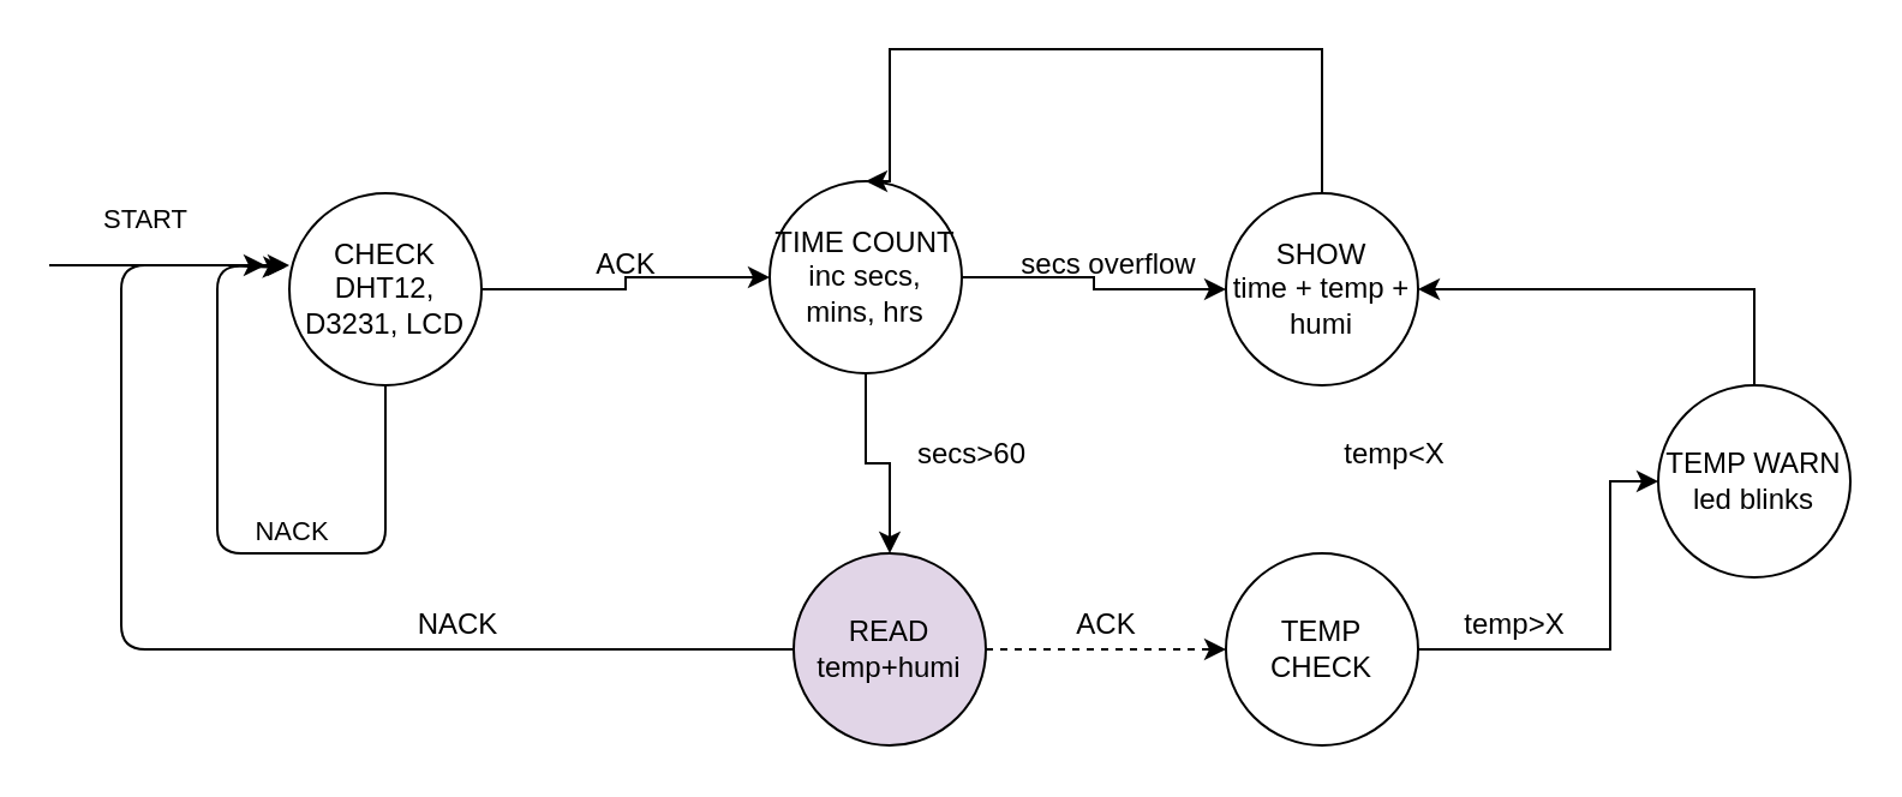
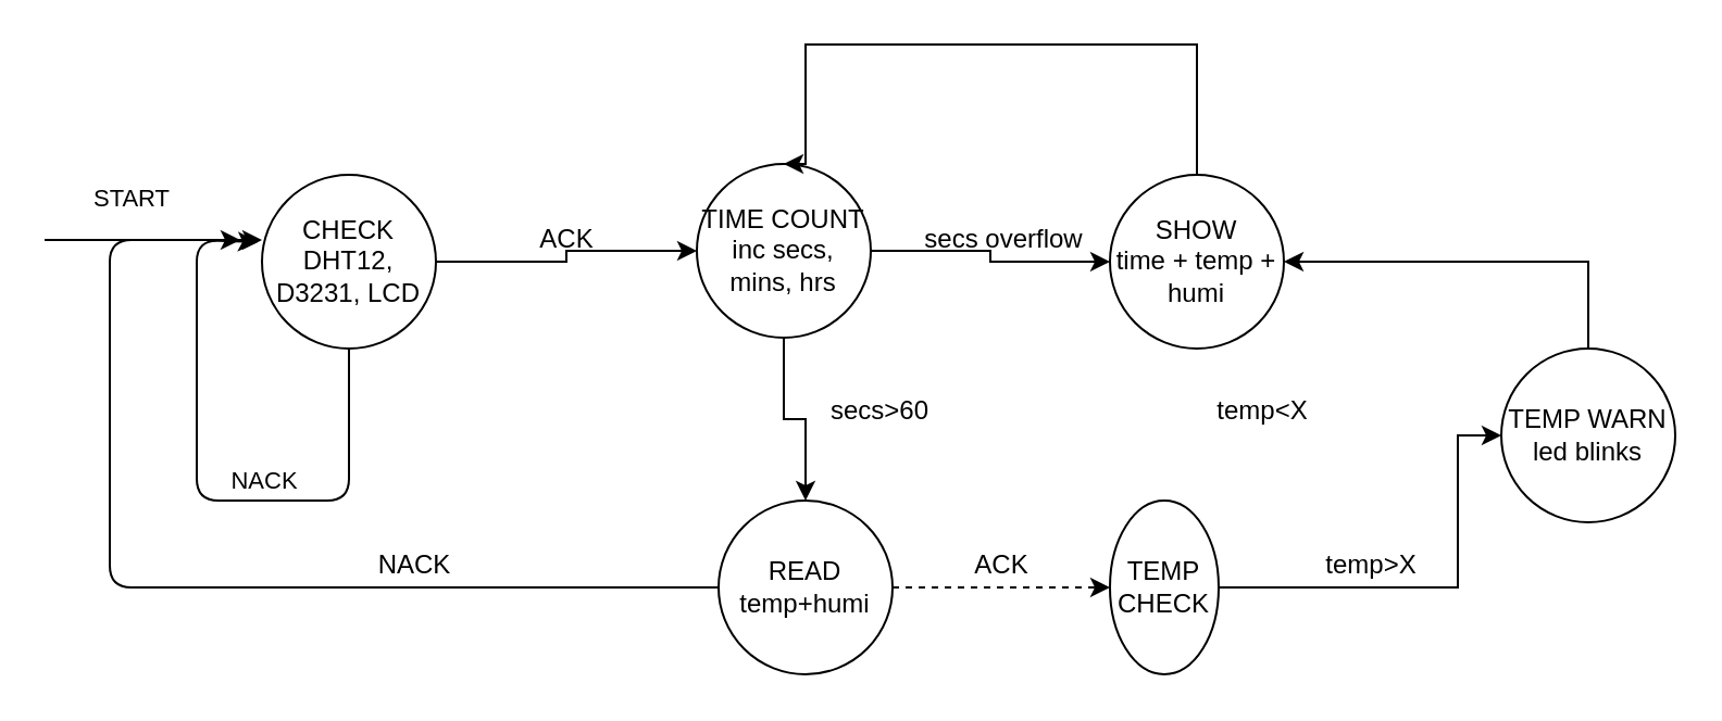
  <mxCell id="0" />
  <mxCell id="1" parent="0" />
  <mxCell id="2" style="edgeStyle=orthogonalEdgeStyle;rounded=0;orthogonalLoop=1;jettySize=auto;html=1;entryX=0;entryY=0.5;entryDx=0;entryDy=0;" edge="1" parent="1" source="3" target="6"><mxGeometry relative="1" as="geometry" /></mxCell>
  <mxCell id="3" value="CHECK&lt;br&gt;DHT12, D3231, LCD" style="ellipse;whiteSpace=wrap;html=1;aspect=fixed;" vertex="1" parent="1"><mxGeometry x="120" y="80" width="80" height="80" as="geometry" /></mxCell>
  <mxCell id="4" value="" style="edgeStyle=orthogonalEdgeStyle;rounded=0;orthogonalLoop=1;jettySize=auto;html=1;" edge="1" parent="1" source="6" target="10"><mxGeometry relative="1" as="geometry" /></mxCell>
  <mxCell id="5" style="edgeStyle=orthogonalEdgeStyle;rounded=0;orthogonalLoop=1;jettySize=auto;html=1;entryX=0.5;entryY=0;entryDx=0;entryDy=0;" edge="1" parent="1" source="6" target="8"><mxGeometry relative="1" as="geometry" /></mxCell>
  <mxCell id="6" value="TIME COUNT&lt;br&gt;inc secs, mins, hrs" style="ellipse;whiteSpace=wrap;html=1;aspect=fixed;" vertex="1" parent="1"><mxGeometry x="320" y="75" width="80" height="80" as="geometry" /></mxCell>
  <mxCell id="7" style="edgeStyle=orthogonalEdgeStyle;rounded=0;orthogonalLoop=1;jettySize=auto;html=1;entryX=0;entryY=0.5;entryDx=0;entryDy=0;dashed=1;" edge="1" parent="1" source="8" target="13"><mxGeometry relative="1" as="geometry" /></mxCell>
- <mxCell id="8" value="READ&lt;br&gt;temp+humi" style="ellipse;whiteSpace=wrap;html=1;aspect=fixed;fillColor=#e1d5e7;" vertex="1" parent="1"><mxGeometry x="330" y="230" width="80" height="80" as="geometry" /></mxCell>
+ <mxCell id="8" value="READ&lt;br&gt;temp+humi" style="ellipse;whiteSpace=wrap;html=1;aspect=fixed;" vertex="1" parent="1"><mxGeometry x="330" y="230" width="80" height="80" as="geometry" /></mxCell>
  <mxCell id="9" style="edgeStyle=orthogonalEdgeStyle;rounded=0;orthogonalLoop=1;jettySize=auto;html=1;entryX=0.5;entryY=0;entryDx=0;entryDy=0;" edge="1" parent="1" source="10" target="6"><mxGeometry relative="1" as="geometry"><mxPoint x="370" y="20" as="targetPoint" /><Array as="points"><mxPoint x="550" y="20" /><mxPoint x="370" y="20" /></Array></mxGeometry></mxCell>
  <mxCell id="10" value="SHOW&lt;br&gt;time + temp + humi" style="ellipse;whiteSpace=wrap;html=1;aspect=fixed;" vertex="1" parent="1"><mxGeometry x="510" y="80" width="80" height="80" as="geometry" /></mxCell>
  <mxCell id="11" value="secs overflow" style="text;html=1;align=center;verticalAlign=middle;resizable=0;points=[];autosize=1;strokeColor=none;" vertex="1" parent="1"><mxGeometry x="416" y="100" width="90" height="20" as="geometry" /></mxCell>
  <mxCell id="12" value="" style="edgeStyle=orthogonalEdgeStyle;rounded=0;orthogonalLoop=1;jettySize=auto;html=1;" edge="1" parent="1" source="13" target="15"><mxGeometry relative="1" as="geometry"><Array as="points"><mxPoint x="670" y="270" /><mxPoint x="670" y="200" /></Array></mxGeometry></mxCell>
- <mxCell id="13" value="TEMP CHECK" style="ellipse;whiteSpace=wrap;html=1;aspect=fixed;" vertex="1" parent="1"><mxGeometry x="510" y="230" width="80" height="80" as="geometry" /></mxCell>
+ <mxCell id="13" value="TEMP CHECK" style="ellipse;whiteSpace=wrap;html=1;aspect=fixed;" vertex="1" parent="1"><mxGeometry x="510" y="230" width="50" height="80" as="geometry" /></mxCell>
  <mxCell id="14" style="edgeStyle=orthogonalEdgeStyle;rounded=0;orthogonalLoop=1;jettySize=auto;html=1;entryX=1;entryY=0.5;entryDx=0;entryDy=0;" edge="1" parent="1" source="15" target="10"><mxGeometry relative="1" as="geometry"><mxPoint x="660" y="100" as="targetPoint" /><Array as="points"><mxPoint x="730" y="120" /></Array></mxGeometry></mxCell>
  <mxCell id="15" value="TEMP WARN&lt;br&gt;led blinks" style="ellipse;whiteSpace=wrap;html=1;aspect=fixed;" vertex="1" parent="1"><mxGeometry x="690" y="160" width="80" height="80" as="geometry" /></mxCell>
  <mxCell id="16" value="" style="endArrow=classic;html=1;exitX=0.5;exitY=1;exitDx=0;exitDy=0;entryX=-0.025;entryY=0.388;entryDx=0;entryDy=0;entryPerimeter=0;" edge="1" parent="1" source="3" target="3"><mxGeometry relative="1" as="geometry"><mxPoint x="370" y="130" as="sourcePoint" /><mxPoint x="90" y="70" as="targetPoint" /><Array as="points"><mxPoint x="160" y="230" /><mxPoint x="90" y="230" /><mxPoint x="90" y="110" /></Array></mxGeometry></mxCell>
  <mxCell id="17" value="NACK" style="edgeLabel;resizable=0;html=1;align=center;verticalAlign=middle;" connectable="0" vertex="1" parent="16"><mxGeometry relative="1" as="geometry"><mxPoint x="30" y="-6" as="offset" /></mxGeometry></mxCell>
  <mxCell id="18" value="ACK" style="text;html=1;align=center;verticalAlign=middle;resizable=0;points=[];autosize=1;strokeColor=none;" vertex="1" parent="1"><mxGeometry x="240" y="100" width="40" height="20" as="geometry" /></mxCell>
  <mxCell id="19" value="" style="endArrow=classic;html=1;" edge="1" parent="1"><mxGeometry width="50" height="50" relative="1" as="geometry"><mxPoint x="20" y="110" as="sourcePoint" /><mxPoint x="120" y="110" as="targetPoint" /></mxGeometry></mxCell>
  <mxCell id="20" value="START" style="edgeLabel;html=1;align=center;verticalAlign=middle;resizable=0;points=[];" vertex="1" connectable="0" parent="19"><mxGeometry x="-0.22" y="7" relative="1" as="geometry"><mxPoint y="-13" as="offset" /></mxGeometry></mxCell>
  <mxCell id="21" value="secs&amp;gt;60" style="text;html=1;align=center;verticalAlign=middle;resizable=0;points=[];autosize=1;strokeColor=none;" vertex="1" parent="1"><mxGeometry x="374" y="179" width="60" height="20" as="geometry" /></mxCell>
  <mxCell id="22" value="ACK" style="text;html=1;align=center;verticalAlign=middle;resizable=0;points=[];autosize=1;strokeColor=none;" vertex="1" parent="1"><mxGeometry x="440" y="250" width="40" height="20" as="geometry" /></mxCell>
  <mxCell id="23" value="" style="endArrow=classic;html=1;exitX=0;exitY=0.5;exitDx=0;exitDy=0;" edge="1" parent="1" source="8"><mxGeometry width="50" height="50" relative="1" as="geometry"><mxPoint x="410" y="240" as="sourcePoint" /><mxPoint x="110" y="110" as="targetPoint" /><Array as="points"><mxPoint x="50" y="270" /><mxPoint x="50" y="110" /></Array></mxGeometry></mxCell>
  <mxCell id="24" value="NACK" style="text;html=1;align=center;verticalAlign=middle;resizable=0;points=[];autosize=1;strokeColor=none;" vertex="1" parent="1"><mxGeometry x="165" y="250" width="50" height="20" as="geometry" /></mxCell>
  <mxCell id="25" value="temp&amp;gt;X" style="text;html=1;align=center;verticalAlign=middle;resizable=0;points=[];autosize=1;strokeColor=none;" vertex="1" parent="1"><mxGeometry x="600" y="250" width="60" height="20" as="geometry" /></mxCell>
  <mxCell id="26" value="temp&amp;lt;X" style="text;html=1;align=center;verticalAlign=middle;resizable=0;points=[];autosize=1;strokeColor=none;" vertex="1" parent="1"><mxGeometry x="550" y="179" width="60" height="20" as="geometry" /></mxCell>
